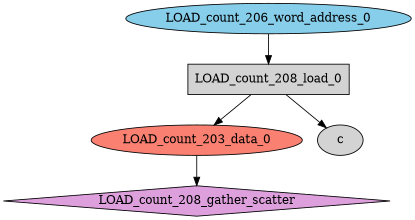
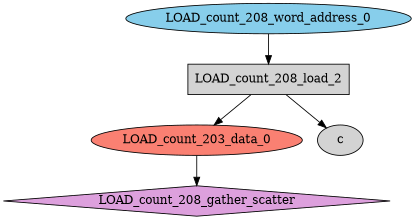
  digraph {
    fontname="DejaVu Serif"
    node [fillcolor=lightgrey fontname="DejaVu Serif" shape=ellipse style=filled]
    edge [fontname="DejaVu Serif"]
    n1 [fillcolor=salmon label=LOAD_count_203_data_0]
    LOAD_count_208_gather_scatter [fillcolor=plum shape=diamond]
-   LOAD_count_208_word_address_0 [fillcolor=skyblue label=LOAD_count_206_word_address_0]
-   LOAD_count_208_load_0 [shape=rectangle]
+   LOAD_count_208_word_address_0 [fillcolor=skyblue]
+   LOAD_count_208_load_0 [shape=rectangle label=LOAD_count_208_load_2]
    c [shape=""]
    n1 -> LOAD_count_208_gather_scatter
    LOAD_count_208_word_address_0 -> LOAD_count_208_load_0
    LOAD_count_208_load_0 -> n1
    LOAD_count_208_load_0 -> c
  }
